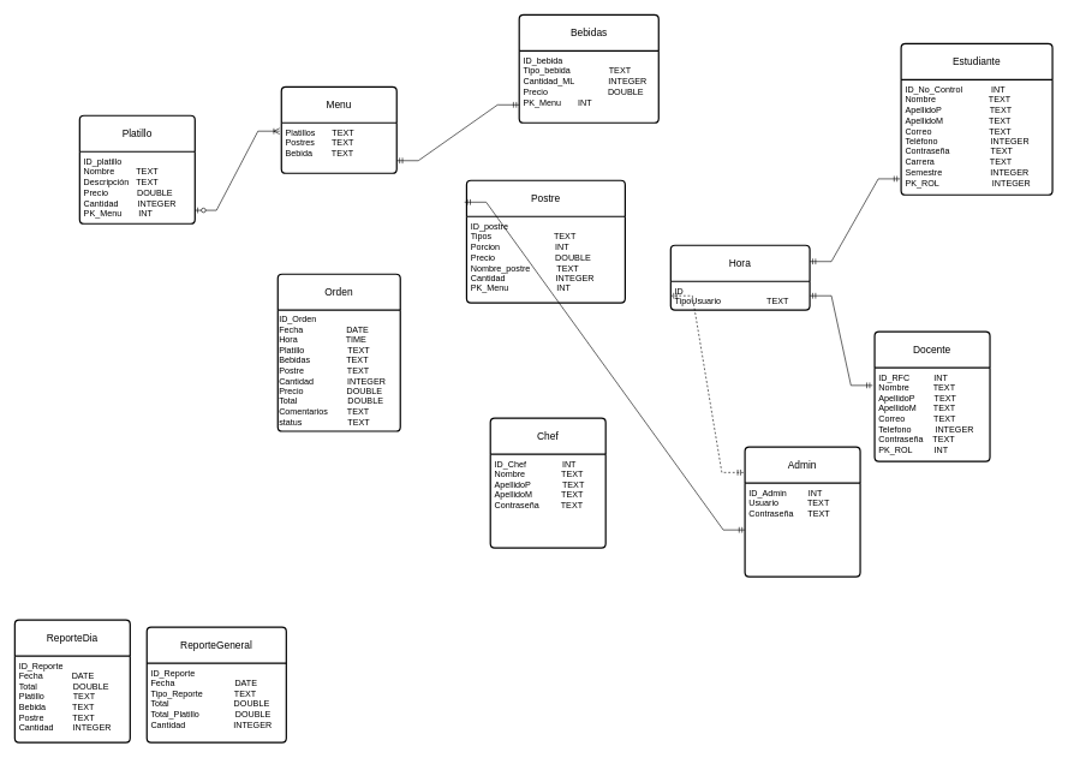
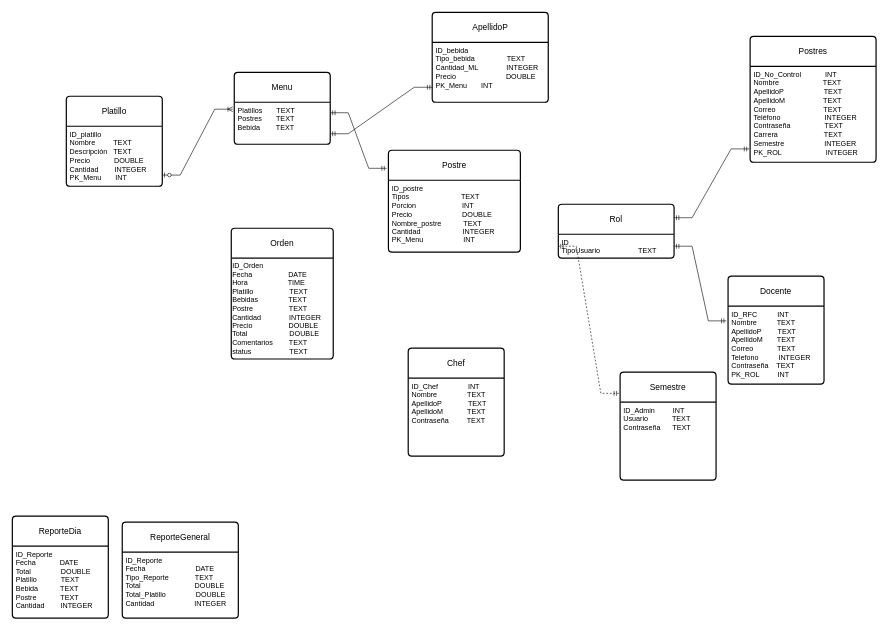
  <mxCell id="0" />
  <mxCell id="1" parent="0" />
  <mxCell id="2" value="Platillo" style="swimlane;childLayout=stackLayout;horizontal=1;startSize=50;horizontalStack=0;rounded=1;fontSize=14;fontStyle=0;strokeWidth=2;resizeParent=0;resizeLast=1;shadow=0;dashed=0;align=center;arcSize=4;whiteSpace=wrap;html=1;" parent="1" vertex="1"><mxGeometry x="110" y="160" width="160" height="150" as="geometry" /></mxCell>
  <mxCell id="3" value="ID_platillo&lt;div&gt;&lt;div&gt;Nombre&amp;nbsp; &amp;nbsp; &amp;nbsp; &amp;nbsp; &amp;nbsp;TEXT&lt;/div&gt;&lt;div&gt;Descripción&amp;nbsp; &amp;nbsp;TEXT&lt;/div&gt;&lt;div&gt;Precio&amp;nbsp; &amp;nbsp; &amp;nbsp; &amp;nbsp; &amp;nbsp; &amp;nbsp; DOUBLE&lt;/div&gt;&lt;div&gt;Cantidad&amp;nbsp; &amp;nbsp; &amp;nbsp; &amp;nbsp; INTEGER&lt;/div&gt;&lt;/div&gt;&lt;div&gt;PK_Menu&amp;nbsp; &amp;nbsp; &amp;nbsp; &amp;nbsp;INT&lt;/div&gt;" style="align=left;strokeColor=none;fillColor=none;spacingLeft=4;spacingRight=4;fontSize=12;verticalAlign=top;resizable=0;rotatable=0;part=1;html=1;whiteSpace=wrap;" parent="2" vertex="1"><mxGeometry y="50" width="160" height="100" as="geometry" /></mxCell>
  <mxCell id="4" value="&lt;div&gt;ReporteDia&lt;/div&gt;" style="swimlane;childLayout=stackLayout;horizontal=1;startSize=50;horizontalStack=0;rounded=1;fontSize=14;fontStyle=0;strokeWidth=2;resizeParent=0;resizeLast=1;shadow=0;dashed=0;align=center;arcSize=4;whiteSpace=wrap;html=1;" parent="1" vertex="1"><mxGeometry x="20" y="860" width="160" height="170" as="geometry" /></mxCell>
  <mxCell id="5" value="ID_Reporte&lt;div&gt;Fecha&amp;nbsp; &amp;nbsp; &amp;nbsp; &amp;nbsp; &amp;nbsp; &amp;nbsp; DATE&amp;nbsp;&lt;/div&gt;&lt;div&gt;Total&amp;nbsp; &amp;nbsp; &amp;nbsp; &amp;nbsp; &amp;nbsp; &amp;nbsp; &amp;nbsp; &amp;nbsp;DOUBLE&lt;/div&gt;&lt;div&gt;Platillo&amp;nbsp; &amp;nbsp; &amp;nbsp; &amp;nbsp; &amp;nbsp; &amp;nbsp; TEXT&lt;/div&gt;&lt;div&gt;Bebida&amp;nbsp; &amp;nbsp; &amp;nbsp; &amp;nbsp; &amp;nbsp; &amp;nbsp;TEXT&lt;/div&gt;&lt;div&gt;Postre&amp;nbsp; &amp;nbsp; &amp;nbsp; &amp;nbsp; &amp;nbsp; &amp;nbsp; TEXT&lt;/div&gt;&lt;div&gt;Cantidad&amp;nbsp; &amp;nbsp; &amp;nbsp; &amp;nbsp; INTEGER&lt;/div&gt;" style="align=left;strokeColor=none;fillColor=none;spacingLeft=4;spacingRight=4;fontSize=12;verticalAlign=top;resizable=0;rotatable=0;part=1;html=1;whiteSpace=wrap;" parent="4" vertex="1"><mxGeometry y="50" width="160" height="120" as="geometry" /></mxCell>
  <mxCell id="6" value="&lt;div&gt;Menu&lt;/div&gt;" style="swimlane;childLayout=stackLayout;horizontal=1;startSize=50;horizontalStack=0;rounded=1;fontSize=14;fontStyle=0;strokeWidth=2;resizeParent=0;resizeLast=1;shadow=0;dashed=0;align=center;arcSize=4;whiteSpace=wrap;html=1;" parent="1" vertex="1"><mxGeometry x="390" y="120" width="160" height="120" as="geometry" /></mxCell>
  <mxCell id="7" value="Platillos&amp;nbsp; &amp;nbsp; &amp;nbsp; &amp;nbsp;TEXT&lt;div&gt;Postres&amp;nbsp; &amp;nbsp; &amp;nbsp; &amp;nbsp;TEXT&lt;/div&gt;&lt;div&gt;Bebida&amp;nbsp; &amp;nbsp; &amp;nbsp; &amp;nbsp; TEXT&lt;/div&gt;" style="align=left;strokeColor=none;fillColor=none;spacingLeft=4;spacingRight=4;fontSize=12;verticalAlign=top;resizable=0;rotatable=0;part=1;html=1;whiteSpace=wrap;" parent="6" vertex="1"><mxGeometry y="50" width="160" height="70" as="geometry" /></mxCell>
- <mxCell id="8" value="Bebidas" style="swimlane;childLayout=stackLayout;horizontal=1;startSize=50;horizontalStack=0;rounded=1;fontSize=14;fontStyle=0;strokeWidth=2;resizeParent=0;resizeLast=1;shadow=0;dashed=0;align=center;arcSize=4;whiteSpace=wrap;html=1;" parent="1" vertex="1"><mxGeometry x="720" y="20" width="193.5" height="150" as="geometry" /></mxCell>
+ <mxCell id="8" value="ApellidoP" style="swimlane;childLayout=stackLayout;horizontal=1;startSize=50;horizontalStack=0;rounded=1;fontSize=14;fontStyle=0;strokeWidth=2;resizeParent=0;resizeLast=1;shadow=0;dashed=0;align=center;arcSize=4;whiteSpace=wrap;html=1;" parent="1" vertex="1"><mxGeometry x="720" y="20" width="193.5" height="150" as="geometry" /></mxCell>
  <mxCell id="9" value="ID_bebida&amp;nbsp; &amp;nbsp; &amp;nbsp; &amp;nbsp; &amp;nbsp; &amp;nbsp; &amp;nbsp; &amp;nbsp; &amp;nbsp; &amp;nbsp;&lt;div&gt;Tipo_bebida&amp;nbsp; &amp;nbsp; &amp;nbsp; &amp;nbsp; &amp;nbsp; &amp;nbsp; &amp;nbsp; &amp;nbsp; TEXT&lt;/div&gt;&lt;div&gt;Cantidad_ML&amp;nbsp; &amp;nbsp; &amp;nbsp; &amp;nbsp; &amp;nbsp; &amp;nbsp; &amp;nbsp; INTEGER&lt;/div&gt;&lt;div&gt;Precio&amp;nbsp; &amp;nbsp; &amp;nbsp; &amp;nbsp; &amp;nbsp; &amp;nbsp; &amp;nbsp; &amp;nbsp; &amp;nbsp; &amp;nbsp; &amp;nbsp; &amp;nbsp; &amp;nbsp;DOUBLE&lt;/div&gt;&lt;div&gt;PK_Menu&amp;nbsp; &amp;nbsp; &amp;nbsp; &amp;nbsp;INT&lt;/div&gt;&lt;div&gt;&lt;br&gt;&lt;/div&gt;" style="align=left;strokeColor=none;fillColor=none;spacingLeft=4;spacingRight=4;fontSize=12;verticalAlign=top;resizable=0;rotatable=0;part=1;html=1;whiteSpace=wrap;" parent="8" vertex="1"><mxGeometry y="50" width="193.5" height="100" as="geometry" /></mxCell>
  <mxCell id="10" value="ReporteGeneral" style="swimlane;childLayout=stackLayout;horizontal=1;startSize=50;horizontalStack=0;rounded=1;fontSize=14;fontStyle=0;strokeWidth=2;resizeParent=0;resizeLast=1;shadow=0;dashed=0;align=center;arcSize=4;whiteSpace=wrap;html=1;" parent="1" vertex="1"><mxGeometry x="203.25" y="870" width="193.5" height="160" as="geometry" /></mxCell>
  <mxCell id="11" value="&lt;div&gt;ID_Reporte&lt;/div&gt;&lt;div&gt;Fecha&amp;nbsp; &amp;nbsp; &amp;nbsp; &amp;nbsp; &amp;nbsp; &amp;nbsp; &amp;nbsp; &amp;nbsp; &amp;nbsp; &amp;nbsp; &amp;nbsp; &amp;nbsp; &amp;nbsp;DATE&lt;/div&gt;&lt;div&gt;Tipo_Reporte&amp;nbsp; &amp;nbsp; &amp;nbsp; &amp;nbsp; &amp;nbsp; &amp;nbsp; &amp;nbsp;TEXT&lt;/div&gt;&lt;div&gt;Total&amp;nbsp; &amp;nbsp; &amp;nbsp; &amp;nbsp; &amp;nbsp; &amp;nbsp; &amp;nbsp; &amp;nbsp; &amp;nbsp; &amp;nbsp; &amp;nbsp; &amp;nbsp; &amp;nbsp; &amp;nbsp;DOUBLE&lt;/div&gt;&lt;div&gt;Total_Platillo&amp;nbsp; &amp;nbsp; &amp;nbsp; &amp;nbsp; &amp;nbsp; &amp;nbsp; &amp;nbsp; &amp;nbsp;DOUBLE&lt;/div&gt;&lt;div&gt;Cantidad&amp;nbsp; &amp;nbsp; &amp;nbsp; &amp;nbsp; &amp;nbsp; &amp;nbsp; &amp;nbsp; &amp;nbsp; &amp;nbsp; &amp;nbsp; INTEGER&lt;/div&gt;" style="align=left;strokeColor=none;fillColor=none;spacingLeft=4;spacingRight=4;fontSize=12;verticalAlign=top;resizable=0;rotatable=0;part=1;html=1;whiteSpace=wrap;" parent="10" vertex="1"><mxGeometry y="50" width="193.5" height="110" as="geometry" /></mxCell>
- <mxCell id="12" value="Hora" style="swimlane;childLayout=stackLayout;horizontal=1;startSize=50;horizontalStack=0;rounded=1;fontSize=14;fontStyle=0;strokeWidth=2;resizeParent=0;resizeLast=1;shadow=0;dashed=0;align=center;arcSize=4;whiteSpace=wrap;html=1;" parent="1" vertex="1"><mxGeometry x="930.25" y="340" width="193" height="90" as="geometry" /></mxCell>
+ <mxCell id="12" value="Rol" style="swimlane;childLayout=stackLayout;horizontal=1;startSize=50;horizontalStack=0;rounded=1;fontSize=14;fontStyle=0;strokeWidth=2;resizeParent=0;resizeLast=1;shadow=0;dashed=0;align=center;arcSize=4;whiteSpace=wrap;html=1;" parent="1" vertex="1"><mxGeometry x="930.25" y="340" width="193" height="90" as="geometry" /></mxCell>
  <mxCell id="13" value="ID&lt;div&gt;&lt;span style=&quot;background-color: transparent; color: light-dark(rgb(0, 0, 0), rgb(255, 255, 255));&quot;&gt;TipoUsuario&amp;nbsp; &amp;nbsp; &amp;nbsp; &amp;nbsp; &amp;nbsp; &amp;nbsp; &amp;nbsp; &amp;nbsp; &amp;nbsp; &amp;nbsp;TEXT&lt;/span&gt;&lt;/div&gt;" style="align=left;strokeColor=none;fillColor=none;spacingLeft=4;spacingRight=4;fontSize=12;verticalAlign=top;resizable=0;rotatable=0;part=1;html=1;whiteSpace=wrap;" parent="12" vertex="1"><mxGeometry y="50" width="193" height="40" as="geometry" /></mxCell>
- <mxCell id="14" value="&lt;div&gt;Estudiante&lt;/div&gt;" style="swimlane;childLayout=stackLayout;horizontal=1;startSize=50;horizontalStack=0;rounded=1;fontSize=14;fontStyle=0;strokeWidth=2;resizeParent=0;resizeLast=1;shadow=0;dashed=0;align=center;arcSize=4;whiteSpace=wrap;html=1;" parent="1" vertex="1"><mxGeometry x="1250" y="60" width="210" height="210" as="geometry" /></mxCell>
+ <mxCell id="14" value="&lt;div&gt;Postres&lt;/div&gt;" style="swimlane;childLayout=stackLayout;horizontal=1;startSize=50;horizontalStack=0;rounded=1;fontSize=14;fontStyle=0;strokeWidth=2;resizeParent=0;resizeLast=1;shadow=0;dashed=0;align=center;arcSize=4;whiteSpace=wrap;html=1;" parent="1" vertex="1"><mxGeometry x="1250" y="60" width="210" height="210" as="geometry" /></mxCell>
  <mxCell id="15" value="ID_No_Control&amp;nbsp; &amp;nbsp; &amp;nbsp; &amp;nbsp; &amp;nbsp; &amp;nbsp; INT&lt;br&gt;&lt;div&gt;Nombre&amp;nbsp; &amp;nbsp; &amp;nbsp; &amp;nbsp; &amp;nbsp; &amp;nbsp; &amp;nbsp; &amp;nbsp; &amp;nbsp; &amp;nbsp; &amp;nbsp; TEXT&lt;/div&gt;&lt;div&gt;ApellidoP&amp;nbsp; &amp;nbsp; &amp;nbsp; &amp;nbsp; &amp;nbsp; &amp;nbsp; &amp;nbsp; &amp;nbsp; &amp;nbsp; &amp;nbsp; TEXT&lt;/div&gt;&lt;div&gt;ApellidoM&amp;nbsp; &amp;nbsp; &amp;nbsp; &amp;nbsp; &amp;nbsp; &amp;nbsp; &amp;nbsp; &amp;nbsp; &amp;nbsp; &amp;nbsp;TEXT&lt;/div&gt;&lt;div&gt;Correo&amp;nbsp; &amp;nbsp; &amp;nbsp; &amp;nbsp; &amp;nbsp; &amp;nbsp; &amp;nbsp; &amp;nbsp; &amp;nbsp; &amp;nbsp; &amp;nbsp; &amp;nbsp; TEXT&lt;/div&gt;&lt;div&gt;Teléfono&amp;nbsp; &amp;nbsp; &amp;nbsp; &amp;nbsp; &amp;nbsp; &amp;nbsp; &amp;nbsp; &amp;nbsp; &amp;nbsp; &amp;nbsp; &amp;nbsp; INTEGER&lt;/div&gt;&lt;div&gt;Contraseña&amp;nbsp; &amp;nbsp; &amp;nbsp; &amp;nbsp; &amp;nbsp; &amp;nbsp; &amp;nbsp; &amp;nbsp; &amp;nbsp;TEXT&lt;/div&gt;&lt;div&gt;Carrera&amp;nbsp; &amp;nbsp; &amp;nbsp; &amp;nbsp; &amp;nbsp; &amp;nbsp; &amp;nbsp; &amp;nbsp; &amp;nbsp; &amp;nbsp; &amp;nbsp; &amp;nbsp;TEXT&lt;/div&gt;&lt;div&gt;Semestre&amp;nbsp; &amp;nbsp; &amp;nbsp; &amp;nbsp; &amp;nbsp; &amp;nbsp; &amp;nbsp; &amp;nbsp; &amp;nbsp; &amp;nbsp; INTEGER&lt;/div&gt;&lt;div&gt;&lt;span style=&quot;background-color: transparent; color: light-dark(rgb(0, 0, 0), rgb(255, 255, 255));&quot;&gt;PK_ROL&amp;nbsp; &amp;nbsp; &amp;nbsp; &amp;nbsp; &amp;nbsp; &amp;nbsp; &amp;nbsp; &amp;nbsp; &amp;nbsp; &amp;nbsp; &amp;nbsp; INTEGER&lt;/span&gt;&lt;/div&gt;&lt;div&gt;&lt;br&gt;&lt;/div&gt;" style="align=left;strokeColor=none;fillColor=none;spacingLeft=4;spacingRight=4;fontSize=12;verticalAlign=top;resizable=0;rotatable=0;part=1;html=1;whiteSpace=wrap;" parent="14" vertex="1"><mxGeometry y="50" width="210" height="160" as="geometry" /></mxCell>
  <mxCell id="16" value="&lt;div&gt;Orden&lt;/div&gt;" style="swimlane;childLayout=stackLayout;horizontal=1;startSize=50;horizontalStack=0;rounded=1;fontSize=14;fontStyle=0;strokeWidth=2;resizeParent=0;resizeLast=1;shadow=0;dashed=0;align=center;arcSize=4;whiteSpace=wrap;html=1;" parent="1" vertex="1"><mxGeometry x="385" y="380" width="170" height="218" as="geometry"><mxRectangle x="640" y="420" width="80" height="50" as="alternateBounds" /></mxGeometry></mxCell>
  <mxCell id="17" value="ID_Orden&lt;div&gt;Fecha&amp;nbsp; &amp;nbsp; &amp;nbsp; &amp;nbsp; &amp;nbsp; &amp;nbsp; &amp;nbsp; &amp;nbsp; &amp;nbsp; DATE&lt;/div&gt;&lt;div&gt;Hora&amp;nbsp; &amp;nbsp; &amp;nbsp; &amp;nbsp; &amp;nbsp; &amp;nbsp; &amp;nbsp; &amp;nbsp; &amp;nbsp; &amp;nbsp; TIME&lt;/div&gt;&lt;div&gt;Platillo&amp;nbsp; &amp;nbsp; &amp;nbsp; &amp;nbsp; &amp;nbsp; &amp;nbsp; &amp;nbsp; &amp;nbsp; &amp;nbsp; TEXT&lt;/div&gt;&lt;div&gt;Bebidas&amp;nbsp; &amp;nbsp; &amp;nbsp; &amp;nbsp; &amp;nbsp; &amp;nbsp; &amp;nbsp; &amp;nbsp;TEXT&lt;/div&gt;&lt;div&gt;Postre&amp;nbsp; &amp;nbsp; &amp;nbsp; &amp;nbsp; &amp;nbsp; &amp;nbsp; &amp;nbsp; &amp;nbsp; &amp;nbsp; TEXT&lt;/div&gt;&lt;div&gt;Cantidad&amp;nbsp; &amp;nbsp; &amp;nbsp; &amp;nbsp; &amp;nbsp; &amp;nbsp; &amp;nbsp; INTEGER&lt;/div&gt;&lt;div&gt;Precio&amp;nbsp; &amp;nbsp; &amp;nbsp; &amp;nbsp; &amp;nbsp; &amp;nbsp; &amp;nbsp; &amp;nbsp; &amp;nbsp; DOUBLE&lt;/div&gt;&lt;div&gt;Total&amp;nbsp; &amp;nbsp; &amp;nbsp; &amp;nbsp; &amp;nbsp; &amp;nbsp; &amp;nbsp; &amp;nbsp; &amp;nbsp; &amp;nbsp; &amp;nbsp;DOUBLE&lt;/div&gt;&lt;div&gt;Comentarios&amp;nbsp; &amp;nbsp; &amp;nbsp; &amp;nbsp; TEXT&lt;/div&gt;&lt;div&gt;status&amp;nbsp; &amp;nbsp; &amp;nbsp; &amp;nbsp; &amp;nbsp; &amp;nbsp; &amp;nbsp; &amp;nbsp; &amp;nbsp; &amp;nbsp;TEXT&lt;/div&gt;" style="text;html=1;align=left;verticalAlign=middle;resizable=0;points=[];autosize=1;strokeColor=none;fillColor=none;" parent="16" vertex="1"><mxGeometry y="50" width="170" height="168" as="geometry" /></mxCell>
  <mxCell id="18" value="&lt;div&gt;Postre&lt;/div&gt;" style="swimlane;childLayout=stackLayout;horizontal=1;startSize=50;horizontalStack=0;rounded=1;fontSize=14;fontStyle=0;strokeWidth=2;resizeParent=0;resizeLast=1;shadow=0;dashed=0;align=center;arcSize=4;whiteSpace=wrap;html=1;" parent="1" vertex="1"><mxGeometry x="647" y="250" width="220" height="170" as="geometry" /></mxCell>
  <mxCell id="19" value="ID_postre&lt;div&gt;Tipos&amp;nbsp; &amp;nbsp; &amp;nbsp; &amp;nbsp; &amp;nbsp; &amp;nbsp; &amp;nbsp; &amp;nbsp; &amp;nbsp; &amp;nbsp; &amp;nbsp; &amp;nbsp; &amp;nbsp; TEXT&lt;/div&gt;&lt;div&gt;Porcion&amp;nbsp; &amp;nbsp; &amp;nbsp; &amp;nbsp; &amp;nbsp; &amp;nbsp; &amp;nbsp; &amp;nbsp; &amp;nbsp; &amp;nbsp; &amp;nbsp; &amp;nbsp;INT&lt;/div&gt;&lt;div&gt;Precio&amp;nbsp; &amp;nbsp; &amp;nbsp; &amp;nbsp; &amp;nbsp; &amp;nbsp; &amp;nbsp; &amp;nbsp; &amp;nbsp; &amp;nbsp; &amp;nbsp; &amp;nbsp; &amp;nbsp;DOUBLE&lt;/div&gt;&lt;div&gt;Nombre_postre&amp;nbsp; &amp;nbsp; &amp;nbsp; &amp;nbsp; &amp;nbsp; &amp;nbsp;TEXT&lt;/div&gt;&lt;div&gt;Cantidad&amp;nbsp; &amp;nbsp; &amp;nbsp; &amp;nbsp; &amp;nbsp; &amp;nbsp; &amp;nbsp; &amp;nbsp; &amp;nbsp; &amp;nbsp; &amp;nbsp;INTEGER&lt;/div&gt;&lt;div&gt;PK_Menu&amp;nbsp; &amp;nbsp; &amp;nbsp; &amp;nbsp; &amp;nbsp; &amp;nbsp; &amp;nbsp; &amp;nbsp; &amp;nbsp; &amp;nbsp; INT&lt;/div&gt;" style="align=left;strokeColor=none;fillColor=none;spacingLeft=4;spacingRight=4;fontSize=12;verticalAlign=top;resizable=0;rotatable=0;part=1;html=1;whiteSpace=wrap;" parent="18" vertex="1"><mxGeometry y="50" width="220" height="120" as="geometry" /></mxCell>
  <mxCell id="20" value="" style="edgeStyle=entityRelationEdgeStyle;fontSize=12;html=1;endArrow=ERmandOne;startArrow=ERmandOne;rounded=0;exitX=1;exitY=0.25;exitDx=0;exitDy=0;entryX=-0.008;entryY=0.861;entryDx=0;entryDy=0;entryPerimeter=0;" parent="1" source="12" target="15" edge="1"><mxGeometry width="100" height="100" relative="1" as="geometry"><mxPoint x="700" y="320" as="sourcePoint" /><mxPoint x="800" y="220" as="targetPoint" /></mxGeometry></mxCell>
  <mxCell id="21" value="" style="edgeStyle=entityRelationEdgeStyle;fontSize=12;html=1;endArrow=ERoneToMany;startArrow=ERzeroToOne;rounded=0;entryX=-0.016;entryY=0.165;entryDx=0;entryDy=0;entryPerimeter=0;exitX=0.999;exitY=0.814;exitDx=0;exitDy=0;exitPerimeter=0;" parent="1" source="3" target="7" edge="1"><mxGeometry width="100" height="100" relative="1" as="geometry"><mxPoint x="266.75" y="230" as="sourcePoint" /><mxPoint x="366.75" y="130" as="targetPoint" /></mxGeometry></mxCell>
  <mxCell id="22" value="&lt;div&gt;Docente&lt;/div&gt;" style="swimlane;childLayout=stackLayout;horizontal=1;startSize=50;horizontalStack=0;rounded=1;fontSize=14;fontStyle=0;strokeWidth=2;resizeParent=0;resizeLast=1;shadow=0;dashed=0;align=center;arcSize=4;whiteSpace=wrap;html=1;" vertex="1" parent="1"><mxGeometry x="1213.25" y="460" width="160" height="180" as="geometry" /></mxCell>
  <mxCell id="23" value="&lt;div&gt;ID_RFC&amp;nbsp; &amp;nbsp; &amp;nbsp; &amp;nbsp; &amp;nbsp; INT&lt;/div&gt;&lt;div&gt;Nombre&amp;nbsp; &amp;nbsp; &amp;nbsp; &amp;nbsp; &amp;nbsp; TEXT&amp;nbsp;&lt;/div&gt;&lt;div&gt;ApellidoP&amp;nbsp; &amp;nbsp; &amp;nbsp; &amp;nbsp; TEXT&lt;/div&gt;&lt;div&gt;ApellidoM&amp;nbsp; &amp;nbsp; &amp;nbsp; &amp;nbsp;TEXT&lt;/div&gt;&lt;div&gt;Correo&amp;nbsp; &amp;nbsp; &amp;nbsp; &amp;nbsp; &amp;nbsp; &amp;nbsp; TEXT&lt;/div&gt;&lt;div&gt;Telefono&amp;nbsp; &amp;nbsp; &amp;nbsp; &amp;nbsp; &amp;nbsp; INTEGER&lt;/div&gt;&lt;div&gt;Contraseña&amp;nbsp; &amp;nbsp; TEXT&lt;/div&gt;&lt;div&gt;PK_ROL&amp;nbsp; &amp;nbsp; &amp;nbsp; &amp;nbsp; &amp;nbsp;INT&lt;/div&gt;" style="align=left;strokeColor=none;fillColor=none;spacingLeft=4;spacingRight=4;fontSize=12;verticalAlign=top;resizable=0;rotatable=0;part=1;html=1;whiteSpace=wrap;" vertex="1" parent="22"><mxGeometry y="50" width="160" height="130" as="geometry" /></mxCell>
  <mxCell id="24" value="" style="edgeStyle=entityRelationEdgeStyle;fontSize=12;html=1;endArrow=ERmandOne;startArrow=ERmandOne;rounded=0;exitX=-0.018;exitY=0.188;exitDx=0;exitDy=0;exitPerimeter=0;" edge="1" parent="1" source="23" target="13"><mxGeometry width="100" height="100" relative="1" as="geometry"><mxPoint x="1103.25" y="600" as="sourcePoint" /><mxPoint x="1203.25" y="500" as="targetPoint" /></mxGeometry></mxCell>
- <mxCell id="25" value="&lt;div&gt;Admin&lt;/div&gt;" style="swimlane;childLayout=stackLayout;horizontal=1;startSize=50;horizontalStack=0;rounded=1;fontSize=14;fontStyle=0;strokeWidth=2;resizeParent=0;resizeLast=1;shadow=0;dashed=0;align=center;arcSize=4;whiteSpace=wrap;html=1;" vertex="1" parent="1"><mxGeometry x="1033.25" y="620" width="160" height="180" as="geometry" /></mxCell>
+ <mxCell id="25" value="&lt;div&gt;Semestre&lt;/div&gt;" style="swimlane;childLayout=stackLayout;horizontal=1;startSize=50;horizontalStack=0;rounded=1;fontSize=14;fontStyle=0;strokeWidth=2;resizeParent=0;resizeLast=1;shadow=0;dashed=0;align=center;arcSize=4;whiteSpace=wrap;html=1;" vertex="1" parent="1"><mxGeometry x="1033.25" y="620" width="160" height="180" as="geometry" /></mxCell>
  <mxCell id="26" value="ID_Admin&amp;nbsp; &amp;nbsp; &amp;nbsp; &amp;nbsp; &amp;nbsp;INT&lt;div&gt;Usuario&amp;nbsp; &amp;nbsp; &amp;nbsp; &amp;nbsp; &amp;nbsp; &amp;nbsp; TEXT&lt;/div&gt;&lt;div&gt;Contraseña&amp;nbsp; &amp;nbsp; &amp;nbsp; TEXT&lt;/div&gt;" style="align=left;strokeColor=none;fillColor=none;spacingLeft=4;spacingRight=4;fontSize=12;verticalAlign=top;resizable=0;rotatable=0;part=1;html=1;whiteSpace=wrap;" vertex="1" parent="25"><mxGeometry y="50" width="160" height="130" as="geometry" /></mxCell>
  <mxCell id="27" value="" style="edgeStyle=entityRelationEdgeStyle;fontSize=12;html=1;endArrow=ERmandOne;startArrow=ERmandOne;rounded=0;entryX=0;entryY=0.5;entryDx=0;entryDy=0;exitX=-0.013;exitY=0.196;exitDx=0;exitDy=0;exitPerimeter=0;dashed=1;" edge="1" parent="1" source="25" target="13"><mxGeometry width="100" height="100" relative="1" as="geometry"><mxPoint x="833.25" y="600" as="sourcePoint" /><mxPoint x="933.25" y="500" as="targetPoint" /><Array as="points"><mxPoint x="903.25" y="490" /></Array></mxGeometry></mxCell>
  <mxCell id="28" value="&lt;div&gt;Chef&lt;/div&gt;" style="swimlane;childLayout=stackLayout;horizontal=1;startSize=50;horizontalStack=0;rounded=1;fontSize=14;fontStyle=0;strokeWidth=2;resizeParent=0;resizeLast=1;shadow=0;dashed=0;align=center;arcSize=4;whiteSpace=wrap;html=1;" vertex="1" parent="1"><mxGeometry x="680" y="580" width="160" height="180" as="geometry" /></mxCell>
  <mxCell id="29" value="ID_Chef&amp;nbsp; &amp;nbsp; &amp;nbsp; &amp;nbsp; &amp;nbsp; &amp;nbsp; &amp;nbsp; &amp;nbsp;INT&lt;div&gt;Nombre&amp;nbsp; &amp;nbsp; &amp;nbsp; &amp;nbsp; &amp;nbsp; &amp;nbsp; &amp;nbsp; &amp;nbsp;TEXT&lt;/div&gt;&lt;div&gt;ApellidoP&amp;nbsp; &amp;nbsp; &amp;nbsp; &amp;nbsp; &amp;nbsp; &amp;nbsp; &amp;nbsp;TEXT&lt;/div&gt;&lt;div&gt;ApellidoM&amp;nbsp; &amp;nbsp; &amp;nbsp; &amp;nbsp; &amp;nbsp; &amp;nbsp; TEXT&lt;/div&gt;&lt;div&gt;Contraseña&amp;nbsp; &amp;nbsp; &amp;nbsp; &amp;nbsp; &amp;nbsp;TEXT&lt;/div&gt;" style="align=left;strokeColor=none;fillColor=none;spacingLeft=4;spacingRight=4;fontSize=12;verticalAlign=top;resizable=0;rotatable=0;part=1;html=1;whiteSpace=wrap;" vertex="1" parent="28"><mxGeometry y="50" width="160" height="130" as="geometry" /></mxCell>
- <mxCell id="30" value="" style="edgeStyle=entityRelationEdgeStyle;fontSize=12;html=1;endArrow=ERmandOne;startArrow=ERmandOne;rounded=0;exitX=-0.013;exitY=0.177;exitDx=0;exitDy=0;exitPerimeter=0;" edge="1" parent="1" source="18" target="26"><mxGeometry width="100" height="100" relative="1" as="geometry"><mxPoint x="610" y="380" as="sourcePoint" /><mxPoint x="710" y="280" as="targetPoint" /></mxGeometry></mxCell>
+ <mxCell id="30" value="" style="edgeStyle=entityRelationEdgeStyle;fontSize=12;html=1;endArrow=ERmandOne;startArrow=ERmandOne;rounded=0;entryX=1;entryY=0.25;entryDx=0;entryDy=0;exitX=-0.013;exitY=0.177;exitDx=0;exitDy=0;exitPerimeter=0;" edge="1" parent="1" source="18" target="7"><mxGeometry width="100" height="100" relative="1" as="geometry"><mxPoint x="610" y="380" as="sourcePoint" /><mxPoint x="710" y="280" as="targetPoint" /></mxGeometry></mxCell>
  <mxCell id="31" value="" style="edgeStyle=entityRelationEdgeStyle;fontSize=12;html=1;endArrow=ERmandOne;startArrow=ERmandOne;rounded=0;entryX=0;entryY=0.75;entryDx=0;entryDy=0;exitX=1;exitY=0.75;exitDx=0;exitDy=0;" edge="1" parent="1" source="7" target="9"><mxGeometry width="100" height="100" relative="1" as="geometry"><mxPoint x="810" y="250" as="sourcePoint" /><mxPoint x="736" y="108" as="targetPoint" /></mxGeometry></mxCell>
